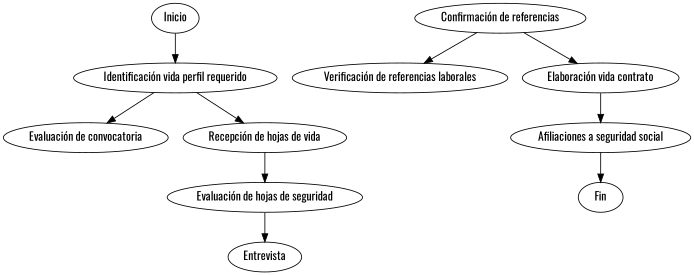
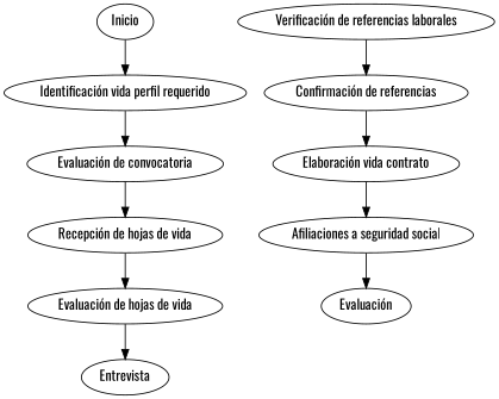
  digraph {
    fontname=Oswald
    rankdir=TB
    node [fontname=Oswald]
    edge [fontname=Oswald]
    Inicio [shape=ellipse]
    n2 [label="Identificación vida perfil requerido"]
    n3 [label="Evaluación de convocatoria"]
    "Recepción de hojas de vida"
-   "Evaluación de hojas de vida" [label="Evaluación de hojas de seguridad"]
+   "Evaluación de hojas de vida"
    Entrevista
    n7 [label="Confirmación de referencias"]
    "Verificación de referencias laborales"
    n9 [label="Elaboración vida contrato"]
    "Afiliaciones a seguridad social"
-   Fin [shape=ellipse]
+   Fin [shape=ellipse label="Evaluación"]
    Inicio -> n2
    n2 -> n3
-   n2 -> "Recepción de hojas de vida"
+   n3 -> "Recepción de hojas de vida"
    "Recepción de hojas de vida" -> "Evaluación de hojas de vida"
    "Evaluación de hojas de vida" -> Entrevista
    n7 -> n9
-   n7 -> "Verificación de referencias laborales"
+   "Verificación de referencias laborales" -> n7
    n9 -> "Afiliaciones a seguridad social"
    "Afiliaciones a seguridad social" -> Fin
  }
